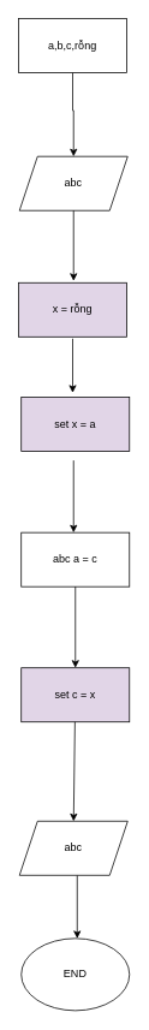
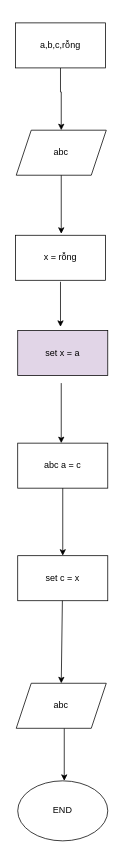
  <mxCell id="0" />
  <mxCell id="1" parent="0" />
  <mxCell id="2" value="abc" style="shape=parallelogram;perimeter=parallelogramPerimeter;whiteSpace=wrap;html=1;fixedSize=1;" parent="1" vertex="1"><mxGeometry x="21" y="173" width="120" height="60" as="geometry" /></mxCell>
  <mxCell id="3" value="" style="endArrow=classic;html=1;rounded=0;entryX=0.25;entryY=1;entryDx=0;entryDy=0;" parent="1" edge="1"><mxGeometry width="50" height="50" relative="1" as="geometry"><mxPoint x="81" y="233" as="sourcePoint" /><mxPoint x="81" y="311" as="targetPoint" /></mxGeometry></mxCell>
  <mxCell id="4" value="" style="endArrow=classic;html=1;rounded=0;" parent="1" edge="1"><mxGeometry width="50" height="50" relative="1" as="geometry"><mxPoint x="80" y="375" as="sourcePoint" /><mxPoint x="80" y="435" as="targetPoint" /></mxGeometry></mxCell>
  <mxCell id="5" value="END" style="ellipse;whiteSpace=wrap;html=1;" parent="1" vertex="1"><mxGeometry x="23" y="1040" width="120" height="80" as="geometry" /></mxCell>
- <mxCell id="6" value="x = rỗng" style="rounded=0;whiteSpace=wrap;html=1;fillColor=#e1d5e7;" parent="1" vertex="1"><mxGeometry x="20" y="313" width="120" height="60" as="geometry" /></mxCell>
+ <mxCell id="6" value="x = rỗng" style="rounded=0;whiteSpace=wrap;html=1;" parent="1" vertex="1"><mxGeometry x="20" y="313" width="120" height="60" as="geometry" /></mxCell>
  <mxCell id="7" value="abc a = c" style="rounded=0;whiteSpace=wrap;html=1;" parent="1" vertex="1"><mxGeometry x="23" y="590" width="120" height="60" as="geometry" /></mxCell>
  <mxCell id="8" value="" style="endArrow=classic;html=1;rounded=0;" parent="1" edge="1"><mxGeometry width="50" height="50" relative="1" as="geometry"><mxPoint x="81" y="510" as="sourcePoint" /><mxPoint x="81" y="590" as="targetPoint" /></mxGeometry></mxCell>
  <mxCell id="9" value="" style="endArrow=classic;html=1;rounded=0;exitX=0.5;exitY=1;exitDx=0;exitDy=0;" parent="1" source="7" edge="1"><mxGeometry width="50" height="50" relative="1" as="geometry"><mxPoint x="82" y="787" as="sourcePoint" /><mxPoint x="83" y="740" as="targetPoint" /></mxGeometry></mxCell>
  <mxCell id="10" value="" style="endArrow=classic;html=1;rounded=0;" parent="1" edge="1"><mxGeometry width="50" height="50" relative="1" as="geometry"><mxPoint x="85" y="970" as="sourcePoint" /><mxPoint x="85" y="1040" as="targetPoint" /></mxGeometry></mxCell>
- <mxCell id="11" value="set c = x" style="rounded=0;whiteSpace=wrap;html=1;fillColor=#e1d5e7;" parent="1" vertex="1"><mxGeometry x="23" y="740" width="120" height="60" as="geometry" /></mxCell>
+ <mxCell id="11" value="set c = x" style="rounded=0;whiteSpace=wrap;html=1;" parent="1" vertex="1"><mxGeometry x="23" y="740" width="120" height="60" as="geometry" /></mxCell>
  <mxCell id="12" value="set x = a" style="rounded=0;whiteSpace=wrap;html=1;fillColor=#e1d5e7;" parent="1" vertex="1"><mxGeometry x="23" y="440" width="120" height="60" as="geometry" /></mxCell>
  <mxCell id="13" value="abc" style="shape=parallelogram;perimeter=parallelogramPerimeter;whiteSpace=wrap;html=1;fixedSize=1;" parent="1" vertex="1"><mxGeometry x="21" y="910" width="120" height="60" as="geometry" /></mxCell>
  <mxCell id="14" value="" style="endArrow=classic;html=1;rounded=0;entryX=0.5;entryY=0;entryDx=0;entryDy=0;" parent="1" edge="1" target="13"><mxGeometry width="50" height="50" relative="1" as="geometry"><mxPoint x="82.5" y="800" as="sourcePoint" /><mxPoint x="83" y="899" as="targetPoint" /></mxGeometry></mxCell>
  <mxCell id="15" style="edgeStyle=orthogonalEdgeStyle;rounded=0;orthogonalLoop=1;jettySize=auto;html=1;exitX=0.5;exitY=1;exitDx=0;exitDy=0;entryX=0.5;entryY=0;entryDx=0;entryDy=0;" edge="1" parent="1" source="16"><mxGeometry relative="1" as="geometry"><mxPoint x="-47" y="80" as="sourcePoint" /><mxPoint x="81" y="173" as="targetPoint" /><Array as="points"><mxPoint x="80" y="122" /></Array></mxGeometry></mxCell>
- <mxCell id="16" value="a,b,c,rỗng" style="rounded=0;whiteSpace=wrap;html=1;" vertex="1" parent="1"><mxGeometry x="20" y="20" width="120" height="60" as="geometry" /></mxCell>
+ <mxCell id="16" value="a,b,c,rỗng" style="rounded=0;whiteSpace=wrap;html=1;" vertex="1" parent="1"><mxGeometry x="20" y="30" width="120" height="60" as="geometry" /></mxCell>
